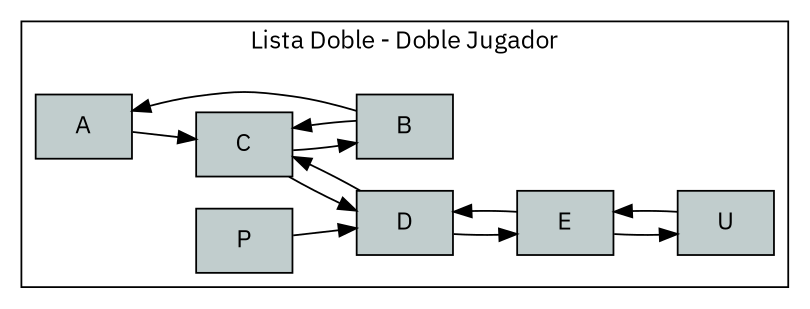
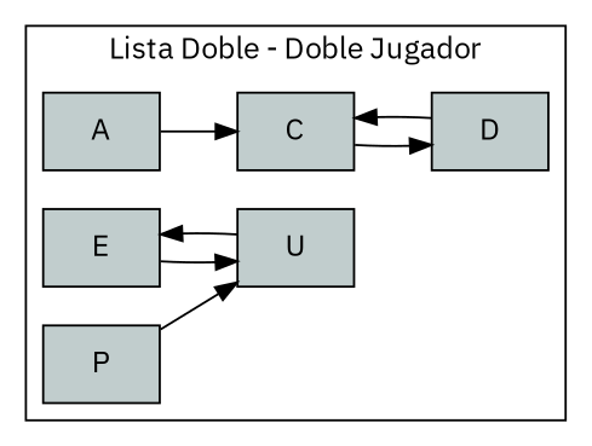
  digraph {
    fontname="IBM Plex Sans"
    rankdir=LR
    node [fillcolor=azure3 fontcolor=black fontname="IBM Plex Sans" shape=rect style=filled]
    edge [fontname="IBM Plex Sans"]
    n1 [label=A]
-   n2 [label=B]
    n3 [label=C]
    n4 [label=D]
    n5 [label=E]
    n6 [label=U]
    n7 [label=P]
    subgraph cluster_1 {
      label=" Lista Doble - Doble Jugador "
      n1
-     n2
      n3
      n4
      n5
      n6
      n7
    }
    n1 -> n3
-   n2 -> n1
-   n2 -> n3
-   n3 -> n2
    n3 -> n4
    n4 -> n3
-   n4 -> n5
-   n5 -> n4
    n5 -> n6
    n6 -> n5
-   n7 -> n4
+   n7 -> n6
  }
